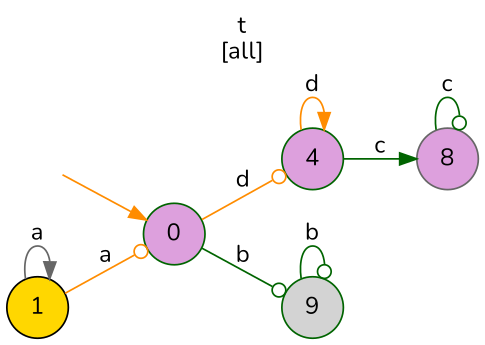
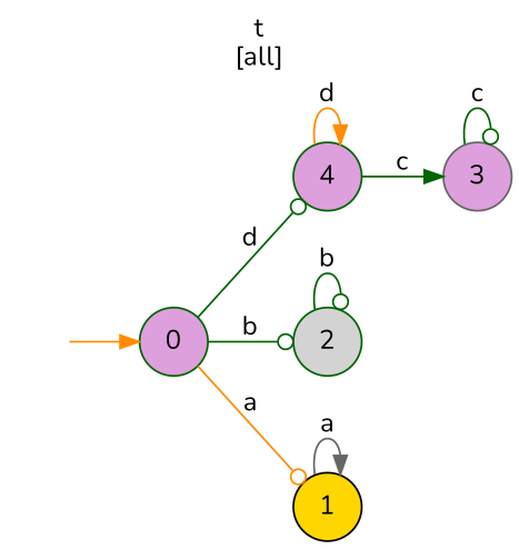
  digraph {
    fontname=Nunito
    label="t\n[all]"
    labelloc=t
    rankdir=LR
    node [fontname=Nunito shape=circle style=filled color=darkgreen fillcolor=plum]
    edge [arrowhead=odot color=darkgreen fontname=Nunito]
    I [style=invis width=0 color="" fillcolor=""]
    n2 [label=0]
    n3 [label=4]
-   n4 [fillcolor=lightgrey label=9]
+   n4 [fillcolor=lightgrey label=2]
    n5 [color=black fillcolor=gold label=1]
-   n6 [color=gray40 label=8]
+   n6 [color=gray40 label=3]
    I -> n2 [arrowhead=normal color=darkorange]
-   n2 -> n3 [color=darkorange label=d]
+   n2 -> n3 [label=d]
    n2 -> n4 [label=b]
-   n5 -> n2 [color=darkorange label=a]
+   n2 -> n5 [color=darkorange label=a]
    n3 -> n3 [arrowhead=normal color=darkorange label=d]
    n3 -> n6 [arrowhead=normal label=c]
    n4 -> n4 [label=b]
    n5 -> n5 [arrowhead=normal color=gray40 label=a]
    n6 -> n6 [label=c]
  }
